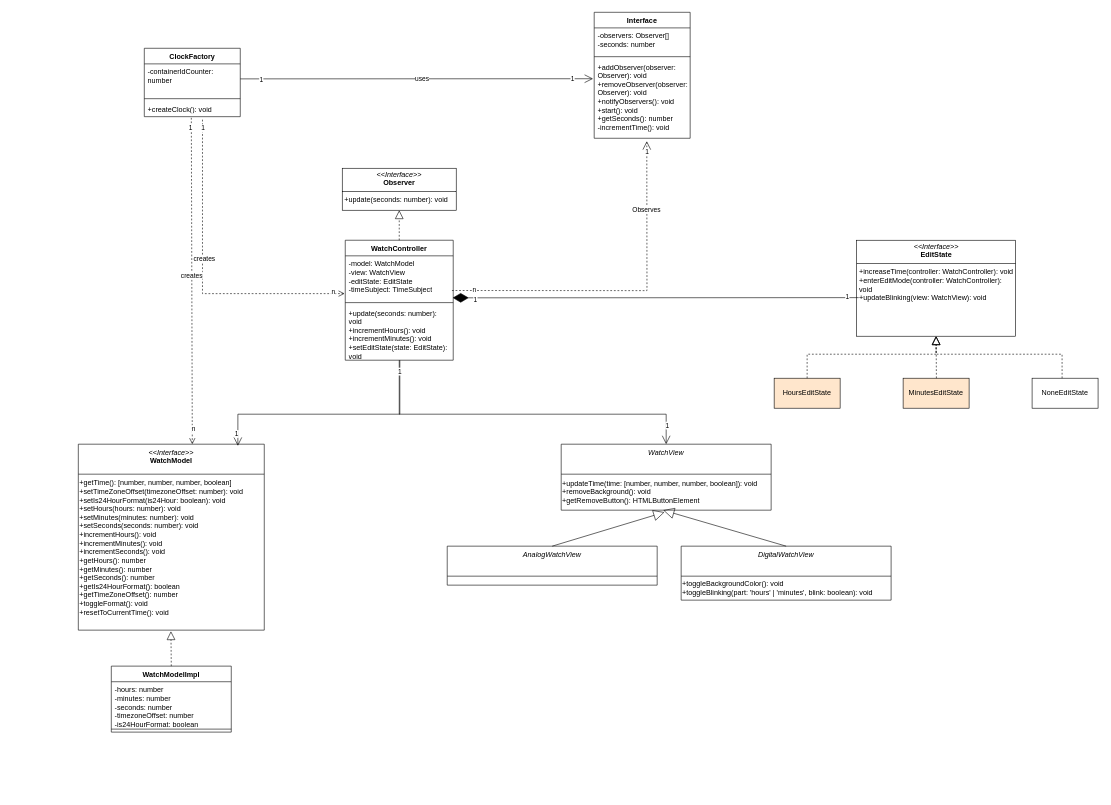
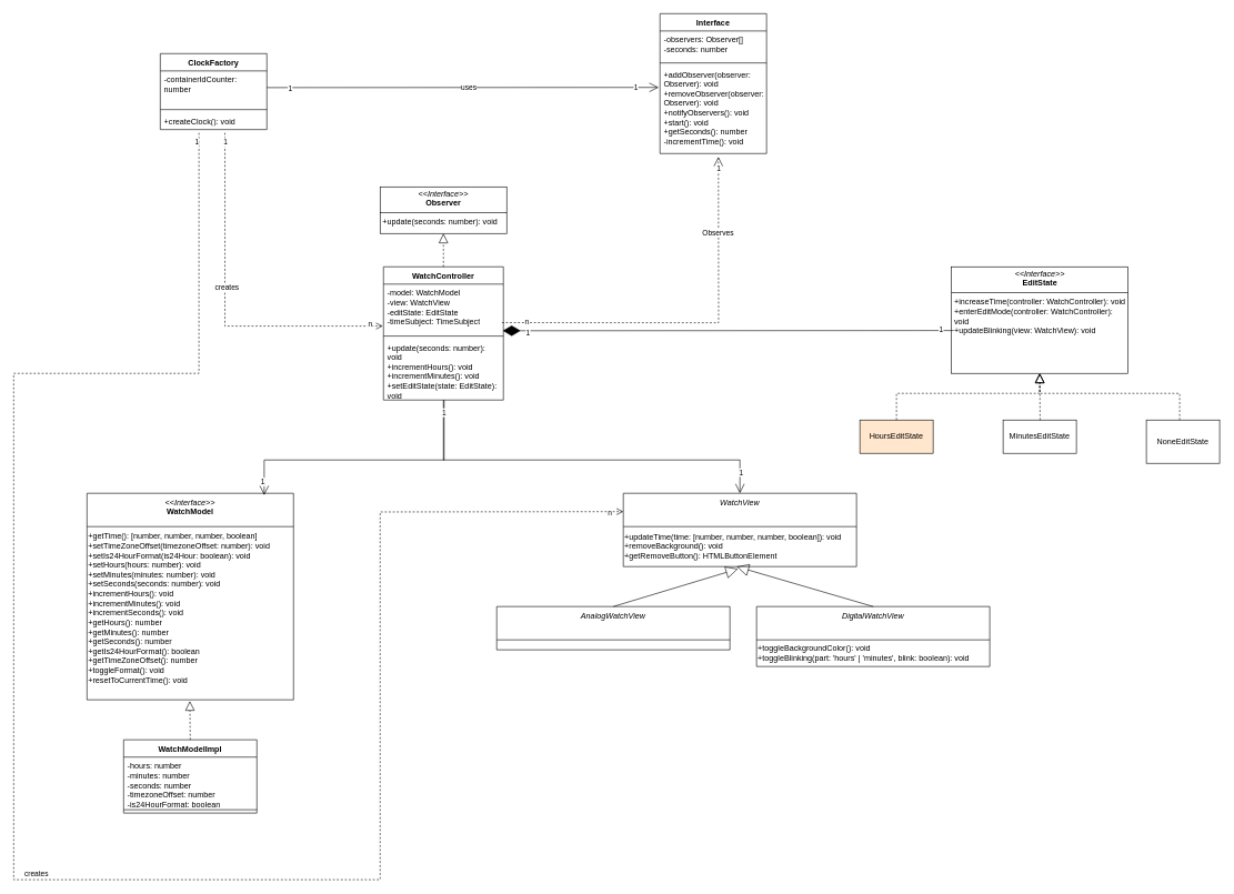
  <mxCell id="0" />
  <mxCell id="1" parent="0" />
  <mxCell id="2" value="Interface" style="swimlane;fontStyle=1;align=center;verticalAlign=top;childLayout=stackLayout;horizontal=1;startSize=26;horizontalStack=0;resizeParent=1;resizeParentMax=0;resizeLast=0;collapsible=1;marginBottom=0;whiteSpace=wrap;html=1;" vertex="1" parent="1"><mxGeometry x="990" y="20" width="160" height="210" as="geometry" /></mxCell>
  <mxCell id="3" value="-observers: Observer[]&lt;div&gt;-seconds: number&lt;br&gt;&lt;/div&gt;" style="text;strokeColor=none;fillColor=none;align=left;verticalAlign=top;spacingLeft=4;spacingRight=4;overflow=hidden;rotatable=0;points=[[0,0.5],[1,0.5]];portConstraint=eastwest;whiteSpace=wrap;html=1;" vertex="1" parent="2"><mxGeometry y="26" width="160" height="44" as="geometry" /></mxCell>
  <mxCell id="4" value="" style="line;strokeWidth=1;fillColor=none;align=left;verticalAlign=middle;spacingTop=-1;spacingLeft=3;spacingRight=3;rotatable=0;labelPosition=right;points=[];portConstraint=eastwest;strokeColor=inherit;" vertex="1" parent="2"><mxGeometry y="70" width="160" height="8" as="geometry" /></mxCell>
  <mxCell id="5" value="+addObserver(observer: Observer): void&lt;div&gt;+removeObserver(observer: Observer): void&lt;br&gt;&lt;/div&gt;&lt;div&gt;+notifyObservers(): void&lt;br&gt;&lt;/div&gt;&lt;div&gt;+start(): void&lt;br&gt;&lt;/div&gt;&lt;div&gt;+getSeconds(): number&lt;br&gt;&lt;/div&gt;&lt;div&gt;-incrementTime(): void&lt;br&gt;&lt;/div&gt;" style="text;strokeColor=none;fillColor=none;align=left;verticalAlign=top;spacingLeft=4;spacingRight=4;overflow=hidden;rotatable=0;points=[[0,0.5],[1,0.5]];portConstraint=eastwest;whiteSpace=wrap;html=1;" vertex="1" parent="2"><mxGeometry y="78" width="160" height="132" as="geometry" /></mxCell>
  <mxCell id="6" value="&lt;p style=&quot;margin:0px;margin-top:4px;text-align:center;&quot;&gt;&lt;i&gt;&amp;lt;&amp;lt;Interface&amp;gt;&amp;gt;&lt;/i&gt;&lt;br&gt;&lt;b&gt;EditState&lt;/b&gt;&lt;/p&gt;&lt;hr size=&quot;1&quot; style=&quot;border-style:solid;&quot;&gt;&lt;p style=&quot;margin:0px;margin-left:4px;&quot;&gt;+increaseTime(controller: WatchController): void&lt;/p&gt;&lt;p style=&quot;margin:0px;margin-left:4px;&quot;&gt;+enterEditMode(controller: WatchController): void&lt;/p&gt;&lt;p style=&quot;margin:0px;margin-left:4px;&quot;&gt;+updateBlinking(view: WatchView): void&lt;/p&gt;" style="verticalAlign=top;align=left;overflow=fill;html=1;whiteSpace=wrap;" vertex="1" parent="1"><mxGeometry x="1427.5" y="400" width="265" height="160" as="geometry" /></mxCell>
  <mxCell id="7" value="ClockFactory" style="swimlane;fontStyle=1;align=center;verticalAlign=top;childLayout=stackLayout;horizontal=1;startSize=26;horizontalStack=0;resizeParent=1;resizeParentMax=0;resizeLast=0;collapsible=1;marginBottom=0;whiteSpace=wrap;html=1;" vertex="1" parent="1"><mxGeometry x="240" y="80" width="160" height="114" as="geometry" /></mxCell>
  <mxCell id="8" value="&lt;div&gt;-containerIdCounter: number&amp;nbsp;&lt;/div&gt;" style="text;strokeColor=none;fillColor=none;align=left;verticalAlign=top;spacingLeft=4;spacingRight=4;overflow=hidden;rotatable=0;points=[[0,0.5],[1,0.5]];portConstraint=eastwest;whiteSpace=wrap;html=1;" vertex="1" parent="7"><mxGeometry y="26" width="160" height="54" as="geometry" /></mxCell>
  <mxCell id="9" value="" style="line;strokeWidth=1;fillColor=none;align=left;verticalAlign=middle;spacingTop=-1;spacingLeft=3;spacingRight=3;rotatable=0;labelPosition=right;points=[];portConstraint=eastwest;strokeColor=inherit;" vertex="1" parent="7"><mxGeometry y="80" width="160" height="8" as="geometry" /></mxCell>
  <mxCell id="10" value="+createClock(): void" style="text;strokeColor=none;fillColor=none;align=left;verticalAlign=top;spacingLeft=4;spacingRight=4;overflow=hidden;rotatable=0;points=[[0,0.5],[1,0.5]];portConstraint=eastwest;whiteSpace=wrap;html=1;" vertex="1" parent="7"><mxGeometry y="88" width="160" height="26" as="geometry" /></mxCell>
  <mxCell id="11" value="&lt;i style=&quot;font-weight: 400;&quot;&gt;&amp;lt;&amp;lt;Interface&amp;gt;&amp;gt;&lt;/i&gt;&lt;br style=&quot;font-weight: 400;&quot;&gt;WatchModel" style="swimlane;fontStyle=1;align=center;verticalAlign=top;childLayout=stackLayout;horizontal=1;startSize=50;horizontalStack=0;resizeParent=1;resizeParentMax=0;resizeLast=0;collapsible=1;marginBottom=0;whiteSpace=wrap;html=1;" vertex="1" parent="1"><mxGeometry x="130" y="740" width="310" height="310" as="geometry" /></mxCell>
  <mxCell id="12" value="+getTime(): [number, number, number, boolean]&lt;div&gt;+setTimeZoneOffset(timezoneOffset: number): void&lt;/div&gt;&lt;div&gt;&lt;span style=&quot;background-color: initial;&quot;&gt;+setIs24HourFormat(is24Hour: boolean): void&lt;/span&gt;&lt;/div&gt;&lt;div&gt;&lt;span style=&quot;background-color: initial;&quot;&gt;+setHours(hours: number): void&lt;/span&gt;&lt;/div&gt;&lt;div&gt;&lt;span style=&quot;background-color: initial;&quot;&gt;+setMinutes(minutes: number): void&lt;/span&gt;&lt;/div&gt;&lt;div&gt;&lt;span style=&quot;background-color: initial;&quot;&gt;+setSeconds(seconds: number): void&lt;/span&gt;&lt;/div&gt;&lt;div&gt;&lt;span style=&quot;background-color: initial;&quot;&gt;+incrementHours(): void&lt;/span&gt;&lt;/div&gt;&lt;div&gt;&lt;span style=&quot;background-color: initial;&quot;&gt;+incrementMinutes(): void&lt;/span&gt;&lt;/div&gt;&lt;div&gt;&lt;span style=&quot;background-color: initial;&quot;&gt;+incrementSeconds(): void&lt;/span&gt;&lt;/div&gt;&lt;div&gt;&lt;span style=&quot;background-color: initial;&quot;&gt;+getHours(): number&lt;/span&gt;&lt;/div&gt;&lt;div&gt;&lt;span style=&quot;background-color: initial;&quot;&gt;+getMinutes(): number&lt;/span&gt;&lt;/div&gt;&lt;div&gt;&lt;span style=&quot;background-color: initial;&quot;&gt;+getSeconds(): number&lt;/span&gt;&lt;/div&gt;&lt;div&gt;&lt;span style=&quot;background-color: initial;&quot;&gt;+getIs24HourFormat(): boolean&lt;/span&gt;&lt;/div&gt;&lt;div&gt;&lt;span style=&quot;background-color: initial;&quot;&gt;+getTimeZoneOffset(): number&lt;/span&gt;&lt;/div&gt;&lt;div&gt;&lt;span style=&quot;background-color: initial;&quot;&gt;+toggleFormat(): void&lt;/span&gt;&lt;/div&gt;&lt;div&gt;&lt;span style=&quot;background-color: initial;&quot;&gt;+resetToCurrentTime(): void&lt;/span&gt;&lt;/div&gt;&lt;div&gt;&lt;br&gt;&lt;/div&gt;" style="text;html=1;align=left;verticalAlign=middle;resizable=0;points=[];autosize=1;strokeColor=none;fillColor=none;" vertex="1" parent="11"><mxGeometry y="50" width="310" height="260" as="geometry" /></mxCell>
  <mxCell id="13" value="WatchModelImpl" style="swimlane;fontStyle=1;align=center;verticalAlign=top;childLayout=stackLayout;horizontal=1;startSize=26;horizontalStack=0;resizeParent=1;resizeParentMax=0;resizeLast=0;collapsible=1;marginBottom=0;whiteSpace=wrap;html=1;" vertex="1" parent="1"><mxGeometry x="185" y="1110" width="200" height="110" as="geometry" /></mxCell>
  <mxCell id="14" value="&lt;div&gt;&lt;div&gt;&lt;div&gt;-hours: number&lt;/div&gt;&lt;div&gt;-minutes: number&lt;/div&gt;&lt;div&gt;-seconds: number&lt;/div&gt;&lt;div&gt;-timezoneOffset: number&lt;/div&gt;&lt;div&gt;-is24HourFormat: boolean&lt;/div&gt;&lt;/div&gt;&lt;/div&gt;" style="text;strokeColor=none;fillColor=none;align=left;verticalAlign=top;spacingLeft=4;spacingRight=4;overflow=hidden;rotatable=0;points=[[0,0.5],[1,0.5]];portConstraint=eastwest;whiteSpace=wrap;html=1;" vertex="1" parent="13"><mxGeometry y="26" width="200" height="74" as="geometry" /></mxCell>
  <mxCell id="15" value="" style="line;strokeWidth=1;fillColor=none;align=left;verticalAlign=middle;spacingTop=-1;spacingLeft=3;spacingRight=3;rotatable=0;labelPosition=right;points=[];portConstraint=eastwest;strokeColor=inherit;" vertex="1" parent="13"><mxGeometry y="100" width="200" height="10" as="geometry" /></mxCell>
  <mxCell id="16" value="&lt;span style=&quot;font-weight: 400;&quot;&gt;&lt;i&gt;WatchView&lt;/i&gt;&lt;/span&gt;" style="swimlane;fontStyle=1;align=center;verticalAlign=top;childLayout=stackLayout;horizontal=1;startSize=50;horizontalStack=0;resizeParent=1;resizeParentMax=0;resizeLast=0;collapsible=1;marginBottom=0;whiteSpace=wrap;html=1;" vertex="1" parent="1"><mxGeometry x="935" y="740" width="350" height="110" as="geometry" /></mxCell>
  <mxCell id="17" value="&lt;div&gt;&lt;div&gt;+updateTime(time: [number, number, number, boolean]): void&lt;/div&gt;&lt;div&gt;+removeBackground(): void&lt;/div&gt;&lt;div&gt;+getRemoveButton(): HTMLButtonElement&lt;/div&gt;&lt;/div&gt;" style="text;html=1;align=left;verticalAlign=middle;resizable=0;points=[];autosize=1;strokeColor=none;fillColor=none;" vertex="1" parent="16"><mxGeometry y="50" width="350" height="60" as="geometry" /></mxCell>
  <mxCell id="18" value="&lt;span style=&quot;font-weight: 400;&quot;&gt;&lt;i&gt;DigitalWatchView&lt;/i&gt;&lt;/span&gt;" style="swimlane;fontStyle=1;align=center;verticalAlign=top;childLayout=stackLayout;horizontal=1;startSize=50;horizontalStack=0;resizeParent=1;resizeParentMax=0;resizeLast=0;collapsible=1;marginBottom=0;whiteSpace=wrap;html=1;" vertex="1" parent="1"><mxGeometry x="1135" y="910" width="350" height="90" as="geometry" /></mxCell>
  <mxCell id="19" value="&lt;div&gt;+toggleBackgroundColor(): void&lt;/div&gt;&lt;div&gt;+toggleBlinking(part: 'hours' | 'minutes', blink: boolean): void&lt;/div&gt;" style="text;html=1;align=left;verticalAlign=middle;resizable=0;points=[];autosize=1;strokeColor=none;fillColor=none;" vertex="1" parent="18"><mxGeometry y="50" width="350" height="40" as="geometry" /></mxCell>
  <mxCell id="20" value="&lt;span style=&quot;font-weight: 400;&quot;&gt;&lt;i&gt;AnalogWatchView&lt;/i&gt;&lt;/span&gt;" style="swimlane;fontStyle=1;align=center;verticalAlign=top;childLayout=stackLayout;horizontal=1;startSize=50;horizontalStack=0;resizeParent=1;resizeParentMax=0;resizeLast=0;collapsible=1;marginBottom=0;whiteSpace=wrap;html=1;" vertex="1" parent="1"><mxGeometry x="745" y="910" width="350" height="65" as="geometry" /></mxCell>
  <mxCell id="21" value="HoursEditState" style="html=1;whiteSpace=wrap;fillColor=#ffe6cc;" vertex="1" parent="1"><mxGeometry x="1290" y="630" width="110" height="50" as="geometry" /></mxCell>
- <mxCell id="22" value="MinutesEditState" style="html=1;whiteSpace=wrap;fillColor=#ffe6cc;" vertex="1" parent="1"><mxGeometry x="1505" y="630" width="110" height="50" as="geometry" /></mxCell>
- <mxCell id="23" value="NoneEditState" style="html=1;whiteSpace=wrap;" vertex="1" parent="1"><mxGeometry x="1720" y="630" width="110" height="50" as="geometry" /></mxCell>
+ <mxCell id="22" value="MinutesEditState" style="html=1;whiteSpace=wrap;" vertex="1" parent="1"><mxGeometry x="1505" y="630" width="110" height="50" as="geometry" /></mxCell>
+ <mxCell id="23" value="NoneEditState" style="html=1;whiteSpace=wrap;" vertex="1" parent="1"><mxGeometry x="1720" y="630" width="110" height="65" as="geometry" /></mxCell>
  <mxCell id="24" value="" style="endArrow=block;endSize=16;endFill=0;html=1;rounded=0;exitX=0.5;exitY=0;exitDx=0;exitDy=0;entryX=0.492;entryY=1.057;entryDx=0;entryDy=0;entryPerimeter=0;" edge="1" parent="1" source="20" target="17"><mxGeometry width="160" relative="1" as="geometry"><mxPoint x="925" y="880" as="sourcePoint" /><mxPoint x="1085" y="880" as="targetPoint" /></mxGeometry></mxCell>
  <mxCell id="25" value="" style="endArrow=block;endSize=16;endFill=0;html=1;rounded=0;exitX=0.5;exitY=0;exitDx=0;exitDy=0;" edge="1" parent="1" source="18"><mxGeometry width="160" relative="1" as="geometry"><mxPoint x="1560" y="810" as="sourcePoint" /><mxPoint x="1105" y="850" as="targetPoint" /></mxGeometry></mxCell>
  <mxCell id="26" value="&lt;p style=&quot;margin:0px;margin-top:4px;text-align:center;&quot;&gt;&lt;i&gt;&amp;lt;&amp;lt;Interface&amp;gt;&amp;gt;&lt;/i&gt;&lt;br&gt;&lt;b&gt;Observer&lt;/b&gt;&lt;/p&gt;&lt;hr size=&quot;1&quot; style=&quot;border-style:solid;&quot;&gt;&lt;p style=&quot;margin:0px;margin-left:4px;&quot;&gt;+update(seconds: number): void&lt;br&gt;&lt;/p&gt;" style="verticalAlign=top;align=left;overflow=fill;html=1;whiteSpace=wrap;" vertex="1" parent="1"><mxGeometry x="570" y="280" width="190" height="70" as="geometry" /></mxCell>
  <mxCell id="27" value="WatchController" style="swimlane;fontStyle=1;align=center;verticalAlign=top;childLayout=stackLayout;horizontal=1;startSize=26;horizontalStack=0;resizeParent=1;resizeParentMax=0;resizeLast=0;collapsible=1;marginBottom=0;whiteSpace=wrap;html=1;" vertex="1" parent="1"><mxGeometry x="575" y="400" width="180" height="200" as="geometry" /></mxCell>
  <mxCell id="28" value="&lt;div&gt;&lt;div&gt;-model: WatchModel&lt;br&gt;&lt;/div&gt;&lt;/div&gt;&lt;div&gt;-view: WatchView&lt;br&gt;&lt;/div&gt;&lt;div&gt;-editState: EditState&lt;br&gt;&lt;/div&gt;&lt;div&gt;-timeSubject: TimeSubject&lt;br&gt;&lt;/div&gt;" style="text;strokeColor=none;fillColor=none;align=left;verticalAlign=top;spacingLeft=4;spacingRight=4;overflow=hidden;rotatable=0;points=[[0,0.5],[1,0.5]];portConstraint=eastwest;whiteSpace=wrap;html=1;" vertex="1" parent="27"><mxGeometry y="26" width="180" height="74" as="geometry" /></mxCell>
  <mxCell id="29" value="" style="line;strokeWidth=1;fillColor=none;align=left;verticalAlign=middle;spacingTop=-1;spacingLeft=3;spacingRight=3;rotatable=0;labelPosition=right;points=[];portConstraint=eastwest;strokeColor=inherit;" vertex="1" parent="27"><mxGeometry y="100" width="180" height="8" as="geometry" /></mxCell>
  <mxCell id="30" value="+update(seconds: number): void&lt;div&gt;+incrementHours(): void&lt;br&gt;&lt;/div&gt;&lt;div&gt;+incrementMinutes(): void&lt;br&gt;&lt;/div&gt;&lt;div&gt;+setEditState(state: EditState): void&lt;br&gt;&lt;/div&gt;" style="text;strokeColor=none;fillColor=none;align=left;verticalAlign=top;spacingLeft=4;spacingRight=4;overflow=hidden;rotatable=0;points=[[0,0.5],[1,0.5]];portConstraint=eastwest;whiteSpace=wrap;html=1;" vertex="1" parent="27"><mxGeometry y="108" width="180" height="92" as="geometry" /></mxCell>
  <mxCell id="31" value="" style="endArrow=open;endSize=12;dashed=1;html=1;rounded=0;exitX=0.988;exitY=0.781;exitDx=0;exitDy=0;exitPerimeter=0;entryX=0.548;entryY=1.037;entryDx=0;entryDy=0;entryPerimeter=0;" edge="1" parent="1" source="28" target="5"><mxGeometry width="160" relative="1" as="geometry"><mxPoint x="790" y="430" as="sourcePoint" /><mxPoint x="950" y="430" as="targetPoint" /><Array as="points"><mxPoint x="1078" y="484" /></Array></mxGeometry></mxCell>
  <mxCell id="32" value="Observes" style="edgeLabel;html=1;align=center;verticalAlign=middle;resizable=0;points=[];" vertex="1" connectable="0" parent="31"><mxGeometry x="0.601" y="1" relative="1" as="geometry"><mxPoint y="-1" as="offset" /></mxGeometry></mxCell>
  <mxCell id="33" value="n" style="edgeLabel;html=1;align=center;verticalAlign=middle;resizable=0;points=[];" vertex="1" connectable="0" parent="31"><mxGeometry x="-0.87" y="1" relative="1" as="geometry"><mxPoint as="offset" /></mxGeometry></mxCell>
  <mxCell id="34" value="1" style="edgeLabel;html=1;align=center;verticalAlign=middle;resizable=0;points=[];" vertex="1" connectable="0" parent="31"><mxGeometry x="0.944" relative="1" as="geometry"><mxPoint as="offset" /></mxGeometry></mxCell>
  <mxCell id="35" value="" style="endArrow=diamondThin;endFill=1;endSize=24;html=1;rounded=0;exitX=0.013;exitY=0.598;exitDx=0;exitDy=0;exitPerimeter=0;" edge="1" parent="1" source="6"><mxGeometry width="160" relative="1" as="geometry"><mxPoint x="960" y="520" as="sourcePoint" /><mxPoint x="754" y="496" as="targetPoint" /></mxGeometry></mxCell>
  <mxCell id="36" value="1" style="edgeLabel;html=1;align=center;verticalAlign=middle;resizable=0;points=[];" vertex="1" connectable="0" parent="35"><mxGeometry x="0.888" y="3" relative="1" as="geometry"><mxPoint as="offset" /></mxGeometry></mxCell>
  <mxCell id="37" value="1" style="edgeLabel;html=1;align=center;verticalAlign=middle;resizable=0;points=[];" vertex="1" connectable="0" parent="35"><mxGeometry x="-0.947" y="-1" relative="1" as="geometry"><mxPoint x="-1" as="offset" /></mxGeometry></mxCell>
  <mxCell id="38" value="" style="endArrow=open;endFill=1;endSize=12;html=1;rounded=0;entryX=-0.012;entryY=0.248;entryDx=0;entryDy=0;entryPerimeter=0;" edge="1" parent="1" target="5"><mxGeometry width="160" relative="1" as="geometry"><mxPoint x="400" y="131" as="sourcePoint" /><mxPoint x="980" y="138.413" as="targetPoint" /></mxGeometry></mxCell>
  <mxCell id="39" value="uses" style="edgeLabel;html=1;align=center;verticalAlign=middle;resizable=0;points=[];" vertex="1" connectable="0" parent="38"><mxGeometry x="0.03" relative="1" as="geometry"><mxPoint as="offset" /></mxGeometry></mxCell>
  <mxCell id="40" value="1" style="edgeLabel;html=1;align=center;verticalAlign=middle;resizable=0;points=[];" vertex="1" connectable="0" parent="38"><mxGeometry x="-0.885" y="-2" relative="1" as="geometry"><mxPoint as="offset" /></mxGeometry></mxCell>
  <mxCell id="41" value="1" style="edgeLabel;html=1;align=center;verticalAlign=middle;resizable=0;points=[];" vertex="1" connectable="0" parent="38"><mxGeometry x="0.883" relative="1" as="geometry"><mxPoint as="offset" /></mxGeometry></mxCell>
  <mxCell id="42" value="" style="endArrow=open;endFill=1;endSize=12;html=1;rounded=0;entryX=0.858;entryY=0.009;entryDx=0;entryDy=0;entryPerimeter=0;" edge="1" parent="1" target="11"><mxGeometry width="160" relative="1" as="geometry"><mxPoint x="666" y="600" as="sourcePoint" /><mxPoint x="130" y="630" as="targetPoint" /><Array as="points"><mxPoint x="666" y="690" /><mxPoint x="396" y="690" /></Array></mxGeometry></mxCell>
  <mxCell id="43" value="1" style="edgeLabel;html=1;align=center;verticalAlign=middle;resizable=0;points=[];" vertex="1" connectable="0" parent="42"><mxGeometry x="0.905" y="-2" relative="1" as="geometry"><mxPoint as="offset" /></mxGeometry></mxCell>
  <mxCell id="44" value="" style="endArrow=open;endFill=1;endSize=12;html=1;rounded=0;entryX=0.5;entryY=0;entryDx=0;entryDy=0;" edge="1" parent="1" target="16"><mxGeometry width="160" relative="1" as="geometry"><mxPoint x="665" y="600" as="sourcePoint" /><mxPoint x="627" y="700" as="targetPoint" /><Array as="points"><mxPoint x="665" y="690" /><mxPoint x="1110" y="690" /></Array></mxGeometry></mxCell>
  <mxCell id="45" value="1" style="edgeLabel;html=1;align=center;verticalAlign=middle;resizable=0;points=[];" vertex="1" connectable="0" parent="44"><mxGeometry x="0.891" y="1" relative="1" as="geometry"><mxPoint as="offset" /></mxGeometry></mxCell>
  <mxCell id="46" value="1" style="edgeLabel;html=1;align=center;verticalAlign=middle;resizable=0;points=[];" vertex="1" connectable="0" parent="44"><mxGeometry x="-0.938" relative="1" as="geometry"><mxPoint as="offset" /></mxGeometry></mxCell>
  <mxCell id="47" value="" style="endArrow=block;dashed=1;endFill=0;endSize=12;html=1;rounded=0;exitX=0.5;exitY=0;exitDx=0;exitDy=0;entryX=0.498;entryY=1.007;entryDx=0;entryDy=0;entryPerimeter=0;" edge="1" parent="1" source="13" target="12"><mxGeometry width="160" relative="1" as="geometry"><mxPoint x="270" y="1100" as="sourcePoint" /><mxPoint x="425" y="1090" as="targetPoint" /></mxGeometry></mxCell>
  <mxCell id="48" value="" style="endArrow=block;dashed=1;endFill=0;endSize=12;html=1;rounded=0;exitX=0.5;exitY=0;exitDx=0;exitDy=0;entryX=0.5;entryY=1;entryDx=0;entryDy=0;" edge="1" parent="1" target="6"><mxGeometry width="160" relative="1" as="geometry"><mxPoint x="1560.5" y="630" as="sourcePoint" /><mxPoint x="1559.5" y="572" as="targetPoint" /></mxGeometry></mxCell>
  <mxCell id="49" value="" style="endArrow=block;dashed=1;endFill=0;endSize=12;html=1;rounded=0;exitX=0.5;exitY=0;exitDx=0;exitDy=0;entryX=0.5;entryY=1;entryDx=0;entryDy=0;" edge="1" parent="1" source="21" target="6"><mxGeometry width="160" relative="1" as="geometry"><mxPoint x="1510.5" y="640" as="sourcePoint" /><mxPoint x="1510" as="targetPoint" y="570" /><Array as="points"><mxPoint x="1345" y="590" /><mxPoint x="1560" y="590" /></Array></mxGeometry></mxCell>
  <mxCell id="50" value="" style="endArrow=block;dashed=1;endFill=0;endSize=12;html=1;rounded=0;exitX=0.455;exitY=0;exitDx=0;exitDy=0;entryX=0.5;entryY=1;entryDx=0;entryDy=0;exitPerimeter=0;" edge="1" parent="1" source="23" target="6"><mxGeometry width="160" relative="1" as="geometry"><mxPoint x="1570.5" y="640" as="sourcePoint" /><mxPoint x="1570" as="targetPoint" y="570" /><Array as="points"><mxPoint x="1770" y="590" /><mxPoint x="1560" y="590" /></Array></mxGeometry></mxCell>
  <mxCell id="51" value="" style="endArrow=block;dashed=1;endFill=0;endSize=12;html=1;rounded=0;exitX=0.5;exitY=0;exitDx=0;exitDy=0;entryX=0.5;entryY=1;entryDx=0;entryDy=0;" edge="1" parent="1" source="27" target="26"><mxGeometry width="160" relative="1" as="geometry"><mxPoint y="370" as="sourcePoint" x="690" /><mxPoint x="850" y="370" as="targetPoint" /></mxGeometry></mxCell>
  <mxCell id="52" value="creates" style="html=1;verticalAlign=bottom;endArrow=open;dashed=1;endSize=8;curved=0;rounded=0;entryX=-0.006;entryY=0.851;entryDx=0;entryDy=0;entryPerimeter=0;" edge="1" parent="1" target="28"><mxGeometry x="-0.085" y="3" relative="1" as="geometry"><mxPoint x="337" y="199" as="sourcePoint" /><mxPoint x="410" y="350" as="targetPoint" /><Array as="points"><mxPoint x="337" y="489" /></Array><mxPoint as="offset" /></mxGeometry></mxCell>
  <mxCell id="53" value="1" style="edgeLabel;html=1;align=center;verticalAlign=middle;resizable=0;points=[];" vertex="1" connectable="0" parent="52"><mxGeometry x="-0.951" relative="1" as="geometry"><mxPoint as="offset" /></mxGeometry></mxCell>
  <mxCell id="54" value="n" style="edgeLabel;html=1;align=center;verticalAlign=middle;resizable=0;points=[];" vertex="1" connectable="0" parent="52"><mxGeometry x="0.928" y="3" relative="1" as="geometry"><mxPoint as="offset" /></mxGeometry></mxCell>
- <mxCell id="58" value="creates" style="html=1;verticalAlign=bottom;endArrow=open;dashed=1;endSize=8;curved=0;rounded=0;exitX=0.49;exitY=1.074;exitDx=0;exitDy=0;exitPerimeter=0;entryX=0.613;entryY=0;entryDx=0;entryDy=0;entryPerimeter=0;" edge="1" parent="1" source="10" target="11"><mxGeometry relative="1" as="geometry"><mxPoint x="480" y="430" as="sourcePoint" /><mxPoint x="400" y="430" as="targetPoint" /></mxGeometry></mxCell>
- <mxCell id="59" value="1" style="edgeLabel;html=1;align=center;verticalAlign=middle;resizable=0;points=[];" vertex="1" connectable="0" parent="58"><mxGeometry x="-0.941" y="-2" relative="1" as="geometry"><mxPoint as="offset" /></mxGeometry></mxCell>
- <mxCell id="60" value="n" style="edgeLabel;html=1;align=center;verticalAlign=middle;resizable=0;points=[];" vertex="1" connectable="0" parent="58"><mxGeometry x="0.909" y="2" relative="1" as="geometry"><mxPoint as="offset" /></mxGeometry></mxCell>
+ <mxCell id="55" value="creates" style="html=1;verticalAlign=bottom;endArrow=open;dashed=1;endSize=8;curved=0;rounded=0;exitX=0.363;exitY=1.192;exitDx=0;exitDy=0;exitPerimeter=0;entryX=0;entryY=0.25;entryDx=0;entryDy=0;" edge="1" parent="1" source="10" target="16"><mxGeometry relative="1" as="geometry"><mxPoint x="320" y="300" as="sourcePoint" /><mxPoint x="240" y="300" as="targetPoint" /><Array as="points"><mxPoint x="298" y="560" /><mxPoint x="20" y="560" /><mxPoint x="20" y="1320" /><mxPoint x="570" y="1320" /><mxPoint x="570" y="768" /></Array></mxGeometry></mxCell>
+ <mxCell id="56" value="1" style="edgeLabel;html=1;align=center;verticalAlign=middle;resizable=0;points=[];" vertex="1" connectable="0" parent="55"><mxGeometry x="-0.99" y="-4" relative="1" as="geometry"><mxPoint as="offset" /></mxGeometry></mxCell>
+ <mxCell id="57" value="n" style="edgeLabel;html=1;align=center;verticalAlign=middle;resizable=0;points=[];" vertex="1" connectable="0" parent="55"><mxGeometry x="0.986" y="-1" relative="1" as="geometry"><mxPoint as="offset" /></mxGeometry></mxCell>
